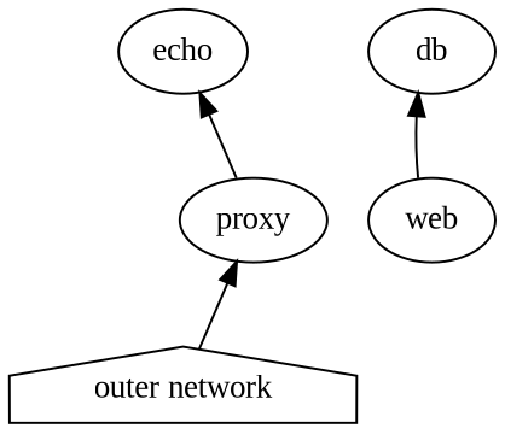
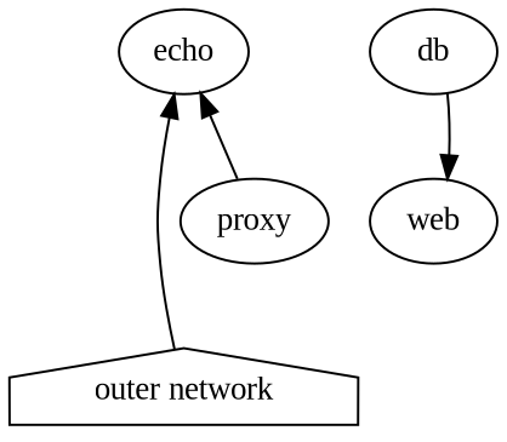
  digraph {
    dir=forward
    fontname="Liberation Serif"
    node [fontname="Liberation Serif" shape=ellipse]
    edge [dir=back fontname="Liberation Serif"]
    "outer network" [shape=house]
    proxy
    db
    web
    echo
-   proxy -> "outer network"
-   db -> web
+   echo -> "outer network"
+   web -> db
    echo -> proxy
  }
